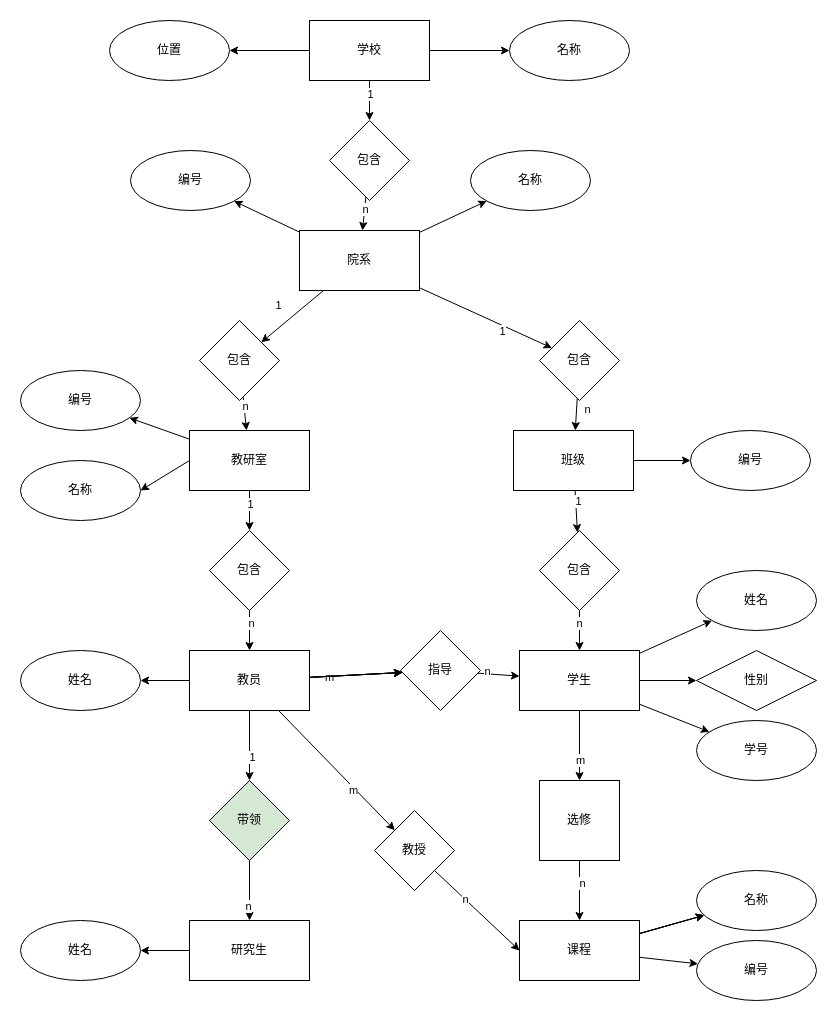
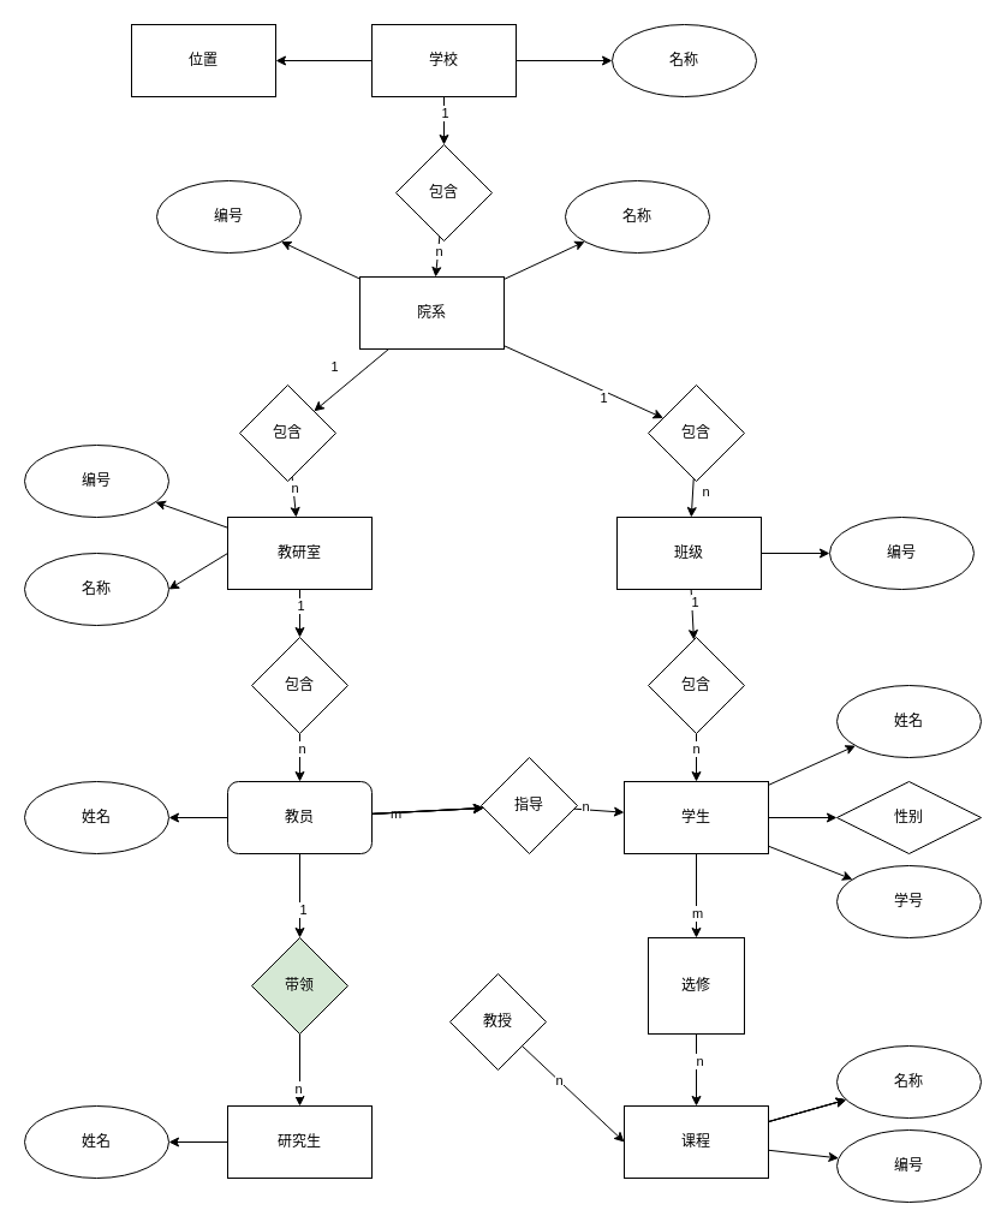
  <mxCell id="0" />
  <mxCell id="1" parent="0" />
  <mxCell id="2" value="" style="edgeStyle=none;html=1;" parent="1" source="6" target="9" edge="1"><mxGeometry relative="1" as="geometry" /></mxCell>
  <mxCell id="3" value="1" style="edgeLabel;html=1;align=center;verticalAlign=middle;resizable=0;points=[];" parent="2" vertex="1" connectable="0"><mxGeometry x="0.274" y="1" relative="1" as="geometry"><mxPoint x="-1" y="-12" as="offset" /></mxGeometry></mxCell>
  <mxCell id="4" value="" style="edgeStyle=none;html=1;" parent="1" source="6" target="69" edge="1"><mxGeometry relative="1" as="geometry" /></mxCell>
  <mxCell id="5" value="" style="edgeStyle=none;html=1;" parent="1" source="6" target="72" edge="1"><mxGeometry relative="1" as="geometry" /></mxCell>
  <mxCell id="6" value="学校" style="rounded=0;whiteSpace=wrap;html=1;" parent="1" vertex="1"><mxGeometry x="309" y="20" width="120" height="60" as="geometry" /></mxCell>
  <mxCell id="7" value="" style="edgeStyle=none;html=1;" parent="1" source="9" target="16" edge="1"><mxGeometry relative="1" as="geometry" /></mxCell>
  <mxCell id="8" value="n" style="edgeLabel;html=1;align=center;verticalAlign=middle;resizable=0;points=[];" parent="7" vertex="1" connectable="0"><mxGeometry x="-0.276" relative="1" as="geometry"><mxPoint as="offset" /></mxGeometry></mxCell>
  <mxCell id="9" value="包含" style="rhombus;whiteSpace=wrap;html=1;rounded=0;" parent="1" vertex="1"><mxGeometry x="329" y="120" width="80" height="80" as="geometry" /></mxCell>
  <mxCell id="10" value="" style="edgeStyle=none;html=1;" parent="1" source="16" target="28" edge="1"><mxGeometry relative="1" as="geometry" /></mxCell>
  <mxCell id="11" value="1" style="edgeLabel;html=1;align=center;verticalAlign=middle;resizable=0;points=[];" parent="10" vertex="1" connectable="0"><mxGeometry x="0.444" y="-3" relative="1" as="geometry"><mxPoint x="-12" y="-3" as="offset" /></mxGeometry></mxCell>
  <mxCell id="12" value="" style="edgeStyle=none;html=1;" parent="1" source="16" target="31" edge="1"><mxGeometry relative="1" as="geometry" /></mxCell>
  <mxCell id="13" value="1" style="edgeLabel;html=1;align=center;verticalAlign=middle;resizable=0;points=[];" parent="12" vertex="1" connectable="0"><mxGeometry x="0.474" y="-2" relative="1" as="geometry"><mxPoint x="2" y="-22" as="offset" /></mxGeometry></mxCell>
  <mxCell id="14" value="" style="edgeStyle=none;html=1;" parent="1" source="16" target="70" edge="1"><mxGeometry relative="1" as="geometry" /></mxCell>
  <mxCell id="15" value="" style="edgeStyle=none;html=1;" parent="1" source="16" target="71" edge="1"><mxGeometry relative="1" as="geometry" /></mxCell>
  <mxCell id="16" value="院系" style="whiteSpace=wrap;html=1;rounded=0;" parent="1" vertex="1"><mxGeometry x="299" y="230" width="120" height="60" as="geometry" /></mxCell>
  <mxCell id="17" value="" style="edgeStyle=none;html=1;" parent="1" source="20" target="47" edge="1"><mxGeometry relative="1" as="geometry" /></mxCell>
  <mxCell id="18" value="1" style="edgeLabel;html=1;align=center;verticalAlign=middle;resizable=0;points=[];" parent="17" vertex="1" connectable="0"><mxGeometry x="-0.484" y="2" relative="1" as="geometry"><mxPoint as="offset" /></mxGeometry></mxCell>
  <mxCell id="19" value="" style="edgeStyle=none;html=1;" parent="1" source="20" target="80" edge="1"><mxGeometry relative="1" as="geometry" /></mxCell>
  <mxCell id="20" value="班级" style="whiteSpace=wrap;html=1;rounded=0;" parent="1" vertex="1"><mxGeometry x="513" y="430" width="120" height="60" as="geometry" /></mxCell>
  <mxCell id="21" value="" style="edgeStyle=none;html=1;" parent="1" source="25" target="34" edge="1"><mxGeometry relative="1" as="geometry" /></mxCell>
  <mxCell id="22" value="1" style="edgeLabel;html=1;align=center;verticalAlign=middle;resizable=0;points=[];" parent="21" vertex="1" connectable="0"><mxGeometry x="-0.326" relative="1" as="geometry"><mxPoint as="offset" /></mxGeometry></mxCell>
  <mxCell id="23" value="" style="edgeStyle=none;html=1;" parent="1" source="25" target="82" edge="1"><mxGeometry relative="1" as="geometry" /></mxCell>
  <mxCell id="24" style="edgeStyle=none;html=1;exitX=0;exitY=0.5;exitDx=0;exitDy=0;entryX=1;entryY=0.5;entryDx=0;entryDy=0;" parent="1" source="25" target="83" edge="1"><mxGeometry relative="1" as="geometry" /></mxCell>
  <mxCell id="25" value="教研室" style="whiteSpace=wrap;html=1;rounded=0;" parent="1" vertex="1"><mxGeometry x="189" y="430" width="120" height="60" as="geometry" /></mxCell>
  <mxCell id="26" value="" style="edgeStyle=none;html=1;" parent="1" source="28" target="20" edge="1"><mxGeometry relative="1" as="geometry" /></mxCell>
  <mxCell id="27" value="n" style="edgeLabel;html=1;align=center;verticalAlign=middle;resizable=0;points=[];" parent="26" vertex="1" connectable="0"><mxGeometry x="-0.394" y="1" relative="1" as="geometry"><mxPoint x="9" y="1" as="offset" /></mxGeometry></mxCell>
  <mxCell id="28" value="包含" style="rhombus;whiteSpace=wrap;html=1;rounded=0;" parent="1" vertex="1"><mxGeometry x="539" y="320" width="80" height="80" as="geometry" /></mxCell>
  <mxCell id="29" value="" style="edgeStyle=none;html=1;" parent="1" source="31" target="25" edge="1"><mxGeometry relative="1" as="geometry" /></mxCell>
  <mxCell id="30" value="n" style="edgeLabel;html=1;align=center;verticalAlign=middle;resizable=0;points=[];" parent="29" vertex="1" connectable="0"><mxGeometry x="0.384" y="-1" relative="1" as="geometry"><mxPoint x="1" y="-14" as="offset" /></mxGeometry></mxCell>
  <mxCell id="31" value="包含" style="rhombus;whiteSpace=wrap;html=1;rounded=0;" parent="1" vertex="1"><mxGeometry x="199" y="320" width="80" height="80" as="geometry" /></mxCell>
  <mxCell id="32" value="" style="edgeStyle=none;html=1;" parent="1" source="34" target="44" edge="1"><mxGeometry relative="1" as="geometry" /></mxCell>
  <mxCell id="33" value="n" style="edgeLabel;html=1;align=center;verticalAlign=middle;resizable=0;points=[];" parent="32" vertex="1" connectable="0"><mxGeometry x="-0.423" y="1" relative="1" as="geometry"><mxPoint as="offset" /></mxGeometry></mxCell>
  <mxCell id="34" value="包含" style="rhombus;whiteSpace=wrap;html=1;rounded=0;" parent="1" vertex="1"><mxGeometry x="209" y="530" width="80" height="80" as="geometry" /></mxCell>
  <mxCell id="35" value="" style="edgeStyle=none;html=1;" parent="1" source="44" target="56" edge="1"><mxGeometry relative="1" as="geometry" /></mxCell>
  <mxCell id="36" value="m" style="edgeLabel;html=1;align=center;verticalAlign=middle;resizable=0;points=[];" parent="35" vertex="1" connectable="0"><mxGeometry x="-0.583" y="-1" relative="1" as="geometry"><mxPoint as="offset" /></mxGeometry></mxCell>
  <mxCell id="37" value="" style="edgeStyle=none;html=1;" parent="1" source="44" target="67" edge="1"><mxGeometry relative="1" as="geometry" /></mxCell>
  <mxCell id="38" value="1" style="edgeLabel;html=1;align=center;verticalAlign=middle;resizable=0;points=[];" parent="37" vertex="1" connectable="0"><mxGeometry x="0.303" y="2" relative="1" as="geometry"><mxPoint as="offset" /></mxGeometry></mxCell>
  <mxCell id="39" value="" style="edgeStyle=none;html=1;" parent="1" source="44" target="56" edge="1"><mxGeometry relative="1" as="geometry" /></mxCell>
  <mxCell id="40" value="" style="edgeStyle=none;html=1;" parent="1" source="44" target="56" edge="1"><mxGeometry relative="1" as="geometry" /></mxCell>
  <mxCell id="41" value="" style="edgeStyle=none;html=1;" parent="1" source="44" target="56" edge="1"><mxGeometry relative="1" as="geometry" /></mxCell>
- <mxCell id="42" value="" style="edgeStyle=none;html=1;" parent="1" source="44" target="79" edge="1"><mxGeometry relative="1" as="geometry" /></mxCell>
- <mxCell id="43" value="m" style="edgeLabel;html=1;align=center;verticalAlign=middle;resizable=0;points=[];" parent="42" vertex="1" connectable="0"><mxGeometry x="0.312" y="-2" relative="1" as="geometry"><mxPoint as="offset" /></mxGeometry></mxCell>
- <mxCell id="44" value="教员" style="whiteSpace=wrap;html=1;rounded=0;" parent="1" vertex="1"><mxGeometry x="189" y="650" width="120" height="60" as="geometry" /></mxCell>
+ <mxCell id="44" value="教员" style="whiteSpace=wrap;html=1;rounded=1;" parent="1" vertex="1"><mxGeometry x="189" y="650" width="120" height="60" as="geometry" /></mxCell>
  <mxCell id="45" value="" style="edgeStyle=none;html=1;" parent="1" source="47" target="53" edge="1"><mxGeometry relative="1" as="geometry" /></mxCell>
  <mxCell id="46" value="n" style="edgeLabel;html=1;align=center;verticalAlign=middle;resizable=0;points=[];" parent="45" vertex="1" connectable="0"><mxGeometry x="-0.407" y="-1" relative="1" as="geometry"><mxPoint as="offset" /></mxGeometry></mxCell>
  <mxCell id="47" value="包含" style="rhombus;whiteSpace=wrap;html=1;rounded=0;" parent="1" vertex="1"><mxGeometry x="539" y="530" width="80" height="80" as="geometry" /></mxCell>
  <mxCell id="48" value="" style="edgeStyle=none;html=1;" parent="1" source="53" target="59" edge="1"><mxGeometry relative="1" as="geometry" /></mxCell>
  <mxCell id="49" value="m" style="edgeLabel;html=1;align=center;verticalAlign=middle;resizable=0;points=[];" parent="48" vertex="1" connectable="0"><mxGeometry x="0.389" relative="1" as="geometry"><mxPoint as="offset" /></mxGeometry></mxCell>
  <mxCell id="50" value="" style="edgeStyle=none;html=1;" parent="1" source="53" target="73" edge="1"><mxGeometry relative="1" as="geometry" /></mxCell>
  <mxCell id="51" value="" style="edgeStyle=none;html=1;" parent="1" source="53" target="74" edge="1"><mxGeometry relative="1" as="geometry" /></mxCell>
  <mxCell id="52" value="" style="edgeStyle=none;html=1;" parent="1" source="53" target="75" edge="1"><mxGeometry relative="1" as="geometry" /></mxCell>
  <mxCell id="53" value="学生" style="whiteSpace=wrap;html=1;rounded=0;" parent="1" vertex="1"><mxGeometry x="519" y="650" width="120" height="60" as="geometry" /></mxCell>
  <mxCell id="54" value="" style="edgeStyle=none;html=1;" parent="1" source="56" target="53" edge="1"><mxGeometry relative="1" as="geometry" /></mxCell>
  <mxCell id="55" value="n" style="edgeLabel;html=1;align=center;verticalAlign=middle;resizable=0;points=[];" parent="54" vertex="1" connectable="0"><mxGeometry x="-0.547" y="3" relative="1" as="geometry"><mxPoint as="offset" /></mxGeometry></mxCell>
  <mxCell id="56" value="指导" style="rhombus;whiteSpace=wrap;html=1;rounded=0;" parent="1" vertex="1"><mxGeometry x="400" y="630" width="80" height="80" as="geometry" /></mxCell>
  <mxCell id="57" value="" style="edgeStyle=none;html=1;" parent="1" source="59" target="64" edge="1"><mxGeometry relative="1" as="geometry" /></mxCell>
  <mxCell id="58" value="n" style="edgeLabel;html=1;align=center;verticalAlign=middle;resizable=0;points=[];" parent="57" vertex="1" connectable="0"><mxGeometry x="-0.253" y="2" relative="1" as="geometry"><mxPoint as="offset" /></mxGeometry></mxCell>
  <mxCell id="59" value="选修" style="whiteSpace=wrap;html=1;rounded=0;" parent="1" vertex="1"><mxGeometry x="539" y="780" width="80" height="80" as="geometry" /></mxCell>
  <mxCell id="60" value="" style="edgeStyle=none;html=1;" parent="1" source="64" target="76" edge="1"><mxGeometry relative="1" as="geometry" /></mxCell>
  <mxCell id="61" value="" style="edgeStyle=none;html=1;" parent="1" source="64" target="76" edge="1"><mxGeometry relative="1" as="geometry" /></mxCell>
  <mxCell id="62" value="" style="edgeStyle=none;html=1;" parent="1" source="64" target="76" edge="1"><mxGeometry relative="1" as="geometry" /></mxCell>
  <mxCell id="63" value="" style="edgeStyle=none;html=1;" parent="1" source="64" target="81" edge="1"><mxGeometry relative="1" as="geometry" /></mxCell>
  <mxCell id="64" value="课程" style="whiteSpace=wrap;html=1;rounded=0;" parent="1" vertex="1"><mxGeometry x="519" y="920" width="120" height="60" as="geometry" /></mxCell>
  <mxCell id="65" value="" style="edgeStyle=none;html=1;" parent="1" source="67" target="68" edge="1"><mxGeometry relative="1" as="geometry" /></mxCell>
  <mxCell id="66" value="n" style="edgeLabel;html=1;align=center;verticalAlign=middle;resizable=0;points=[];" parent="65" vertex="1" connectable="0"><mxGeometry x="0.502" y="-2" relative="1" as="geometry"><mxPoint as="offset" /></mxGeometry></mxCell>
  <mxCell id="67" value="带领" style="rhombus;whiteSpace=wrap;html=1;rounded=0;fillColor=#d5e8d4;" parent="1" vertex="1"><mxGeometry x="209" y="780" width="80" height="80" as="geometry" /></mxCell>
  <mxCell id="68" value="研究生" style="whiteSpace=wrap;html=1;rounded=0;" parent="1" vertex="1"><mxGeometry x="189" y="920" width="120" height="60" as="geometry" /></mxCell>
  <mxCell id="69" value="名称" style="ellipse;whiteSpace=wrap;html=1;rounded=0;" parent="1" vertex="1"><mxGeometry x="509" y="20" width="120" height="60" as="geometry" /></mxCell>
  <mxCell id="70" value="名称" style="ellipse;whiteSpace=wrap;html=1;rounded=0;" parent="1" vertex="1"><mxGeometry x="470" y="150" width="120" height="60" as="geometry" /></mxCell>
  <mxCell id="71" value="编号" style="ellipse;whiteSpace=wrap;html=1;rounded=0;" parent="1" vertex="1"><mxGeometry x="130" y="150" width="120" height="60" as="geometry" /></mxCell>
- <mxCell id="72" value="位置" style="ellipse;whiteSpace=wrap;html=1;rounded=0;" parent="1" vertex="1"><mxGeometry x="109" y="20" width="120" height="60" as="geometry" /></mxCell>
+ <mxCell id="72" value="位置" style="whiteSpace=wrap;html=1;rounded=0;" parent="1" vertex="1"><mxGeometry x="109" y="20" width="120" height="60" as="geometry" /></mxCell>
  <mxCell id="73" value="姓名" style="ellipse;whiteSpace=wrap;html=1;rounded=0;" parent="1" vertex="1"><mxGeometry x="696" y="570" width="120" height="60" as="geometry" /></mxCell>
  <mxCell id="74" value="学号" style="ellipse;whiteSpace=wrap;html=1;rounded=0;" parent="1" vertex="1"><mxGeometry x="696" y="720" width="120" height="60" as="geometry" /></mxCell>
  <mxCell id="75" value="性别" style="rhombus;whiteSpace=wrap;html=1;" parent="1" vertex="1"><mxGeometry x="696" y="650" width="120" height="60" as="geometry" /></mxCell>
  <mxCell id="76" value="名称" style="ellipse;whiteSpace=wrap;html=1;rounded=0;" parent="1" vertex="1"><mxGeometry x="696" y="870" width="120" height="60" as="geometry" /></mxCell>
  <mxCell id="77" style="edgeStyle=none;html=1;exitX=1;exitY=1;exitDx=0;exitDy=0;entryX=0;entryY=0.5;entryDx=0;entryDy=0;" parent="1" source="79" target="64" edge="1"><mxGeometry relative="1" as="geometry" /></mxCell>
  <mxCell id="78" value="n" style="edgeLabel;html=1;align=center;verticalAlign=middle;resizable=0;points=[];" parent="77" vertex="1" connectable="0"><mxGeometry x="-0.276" relative="1" as="geometry"><mxPoint as="offset" /></mxGeometry></mxCell>
  <mxCell id="79" value="教授" style="rhombus;whiteSpace=wrap;html=1;rounded=0;" parent="1" vertex="1"><mxGeometry x="374" y="810" width="80" height="80" as="geometry" /></mxCell>
  <mxCell id="80" value="编号" style="ellipse;whiteSpace=wrap;html=1;rounded=0;" parent="1" vertex="1"><mxGeometry x="690" y="430" width="120" height="60" as="geometry" /></mxCell>
  <mxCell id="81" value="编号" style="ellipse;whiteSpace=wrap;html=1;rounded=0;" parent="1" vertex="1"><mxGeometry x="696" y="940" width="120" height="60" as="geometry" /></mxCell>
  <mxCell id="82" value="编号" style="ellipse;whiteSpace=wrap;html=1;rounded=0;" parent="1" vertex="1"><mxGeometry x="20" y="370" width="120" height="60" as="geometry" /></mxCell>
  <mxCell id="83" value="名称" style="ellipse;whiteSpace=wrap;html=1;rounded=0;" parent="1" vertex="1"><mxGeometry x="20" y="460" width="120" height="60" as="geometry" /></mxCell>
  <mxCell id="84" style="edgeStyle=none;html=1;exitX=0;exitY=0.5;exitDx=0;exitDy=0;entryX=1;entryY=0.5;entryDx=0;entryDy=0;" parent="1" target="85" edge="1" source="44"><mxGeometry relative="1" as="geometry"><mxPoint x="189" y="680" as="sourcePoint" /></mxGeometry></mxCell>
  <mxCell id="85" value="姓名" style="ellipse;whiteSpace=wrap;html=1;rounded=0;" parent="1" vertex="1"><mxGeometry x="20" y="650" width="120" height="60" as="geometry" /></mxCell>
  <mxCell id="86" style="edgeStyle=none;html=1;exitX=0;exitY=0.5;exitDx=0;exitDy=0;entryX=1;entryY=0.5;entryDx=0;entryDy=0;" parent="1" target="87" edge="1" source="68"><mxGeometry relative="1" as="geometry"><mxPoint x="189" y="950" as="sourcePoint" /></mxGeometry></mxCell>
  <mxCell id="87" value="姓名" style="ellipse;whiteSpace=wrap;html=1;rounded=0;" parent="1" vertex="1"><mxGeometry x="20" y="920" width="120" height="60" as="geometry" /></mxCell>
